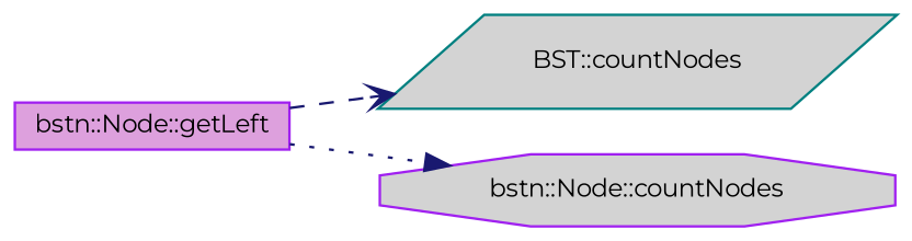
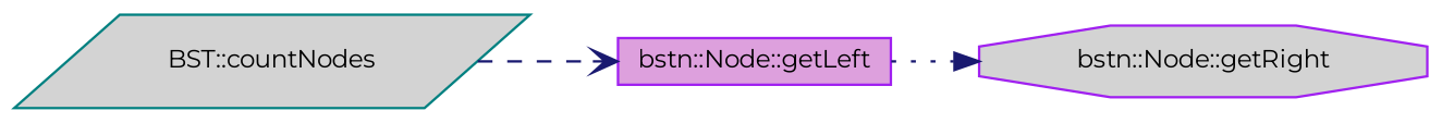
  digraph {
    fontname=Montserrat
    rankdir=LR
    node [color=purple fillcolor=lightgrey fontname=Montserrat fontsize=10 style=filled]
    edge [color=midnightblue fontname=Montserrat fontsize=10 labelfontname=Helvetica labelfontsize=10]
    n1 [color=teal fontcolor=black height=0.2 label="BST::countNodes" shape=parallelogram width=0.4]
    n2 [fillcolor=plum height=0.2 label="bstn::Node::getLeft" shape=box width=0.4]
-   n3 [height=0.2 label="bstn::Node::countNodes" shape=octagon width=0.4]
-   n2 -> n1 [arrowhead=vee style=dashed]
+   n3 [height=0.2 label="bstn::Node::getRight" shape=octagon width=0.4]
+   n1 -> n2 [arrowhead=vee style=dashed]
    n2 -> n3 [arrowhead=normal style=dotted]
  }
